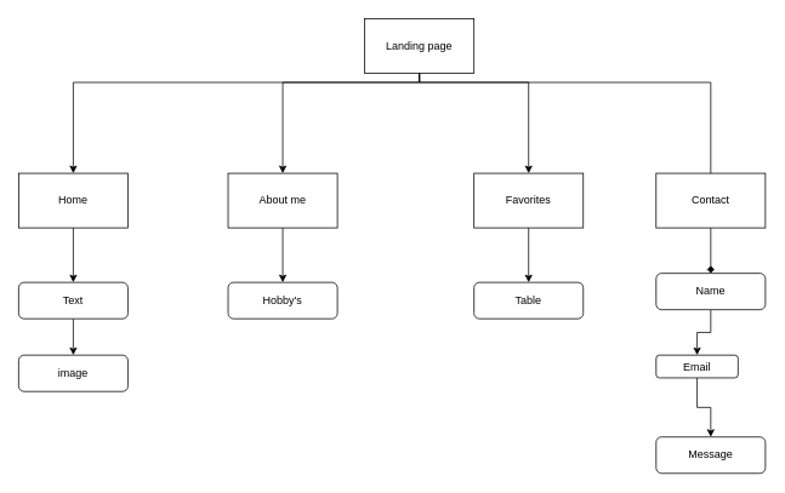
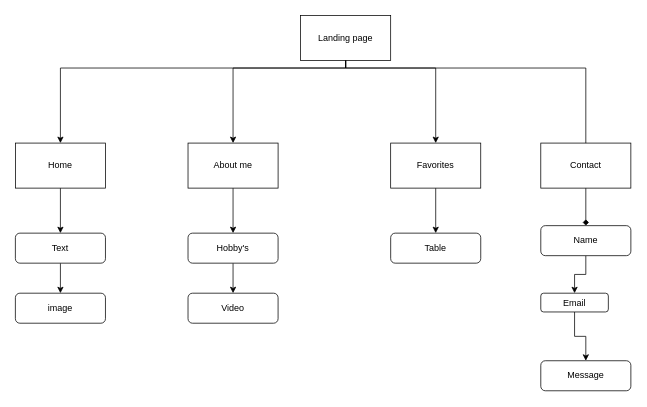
  <mxCell id="0" />
  <mxCell id="1" parent="0" />
  <mxCell id="2" value="Landing page" style="rounded=0;whiteSpace=wrap;html=1;" vertex="1" parent="1"><mxGeometry x="400" y="20" width="120" height="60" as="geometry" /></mxCell>
  <mxCell id="3" value="" style="edgeStyle=orthogonalEdgeStyle;rounded=0;orthogonalLoop=1;jettySize=auto;html=1;entryX=0.5;entryY=0;entryDx=0;entryDy=0;" edge="1" parent="1" source="2" target="5"><mxGeometry relative="1" as="geometry"><mxPoint x="452" y="110" as="sourcePoint" /><mxPoint x="372.84" y="227.2" as="targetPoint" /><Array as="points"><mxPoint x="460" y="90" /><mxPoint x="310" y="90" /></Array></mxGeometry></mxCell>
  <mxCell id="4" value="" style="edgeStyle=orthogonalEdgeStyle;rounded=0;orthogonalLoop=1;jettySize=auto;html=1;" edge="1" parent="1" source="5" target="19"><mxGeometry relative="1" as="geometry" /></mxCell>
  <mxCell id="5" value="About me" style="rounded=0;whiteSpace=wrap;html=1;" vertex="1" parent="1"><mxGeometry x="250" y="190" width="120" height="60" as="geometry" /></mxCell>
  <mxCell id="6" value="" style="edgeStyle=orthogonalEdgeStyle;rounded=0;orthogonalLoop=1;jettySize=auto;html=1;" edge="1" parent="1" source="7" target="21"><mxGeometry relative="1" as="geometry" /></mxCell>
  <mxCell id="7" value="Favorites" style="rounded=0;whiteSpace=wrap;html=1;" vertex="1" parent="1"><mxGeometry x="520" y="190" width="120" height="60" as="geometry" /></mxCell>
  <mxCell id="8" value="" style="edgeStyle=orthogonalEdgeStyle;rounded=0;orthogonalLoop=1;jettySize=auto;html=1;" edge="1" parent="1" source="9" target="17"><mxGeometry relative="1" as="geometry" /></mxCell>
  <mxCell id="9" value="Home" style="rounded=0;whiteSpace=wrap;html=1;" vertex="1" parent="1"><mxGeometry x="20" y="190" width="120" height="60" as="geometry" /></mxCell>
  <mxCell id="10" value="" style="edgeStyle=orthogonalEdgeStyle;rounded=0;orthogonalLoop=1;jettySize=auto;html=1;endArrow=diamond;" edge="1" parent="1" source="11" target="23"><mxGeometry relative="1" as="geometry" /></mxCell>
  <mxCell id="11" value="Contact" style="rounded=0;whiteSpace=wrap;html=1;" vertex="1" parent="1"><mxGeometry x="720" y="190" width="120" height="60" as="geometry" /></mxCell>
  <mxCell id="12" value="" style="edgeStyle=orthogonalEdgeStyle;rounded=0;orthogonalLoop=1;jettySize=auto;html=1;entryX=0.5;entryY=0;entryDx=0;entryDy=0;" edge="1" parent="1" source="2" target="9"><mxGeometry relative="1" as="geometry"><mxPoint x="470" y="90" as="sourcePoint" /><mxPoint x="382.84" y="237.2" as="targetPoint" /><Array as="points"><mxPoint x="460" y="90" /><mxPoint x="80" y="90" /></Array></mxGeometry></mxCell>
  <mxCell id="13" value="" style="edgeStyle=orthogonalEdgeStyle;rounded=0;orthogonalLoop=1;jettySize=auto;html=1;entryX=0.5;entryY=0;entryDx=0;entryDy=0;exitX=0.5;exitY=1;exitDx=0;exitDy=0;" edge="1" parent="1" source="2" target="7"><mxGeometry relative="1" as="geometry"><mxPoint x="478" y="100" as="sourcePoint" /><mxPoint x="598" y="210" as="targetPoint" /><Array as="points"><mxPoint x="460" y="90" /><mxPoint x="580" y="90" /></Array></mxGeometry></mxCell>
  <mxCell id="14" value="" style="edgeStyle=orthogonalEdgeStyle;rounded=0;orthogonalLoop=1;jettySize=auto;html=1;entryX=0.5;entryY=0;entryDx=0;entryDy=0;exitX=0.5;exitY=1;exitDx=0;exitDy=0;endArrow=none;" edge="1" parent="1" source="2" target="11"><mxGeometry relative="1" as="geometry"><mxPoint x="847.16" y="20" as="sourcePoint" /><mxPoint x="760" y="167.2" as="targetPoint" /><Array as="points"><mxPoint x="460" y="90" /><mxPoint x="780" y="90" /></Array></mxGeometry></mxCell>
  <mxCell id="15" value="image" style="rounded=1;whiteSpace=wrap;html=1;" vertex="1" parent="1"><mxGeometry x="20" y="390" width="120" height="40" as="geometry" /></mxCell>
  <mxCell id="16" value="" style="edgeStyle=orthogonalEdgeStyle;rounded=0;orthogonalLoop=1;jettySize=auto;html=1;" edge="1" parent="1" source="17" target="15"><mxGeometry relative="1" as="geometry" /></mxCell>
  <mxCell id="17" value="Text" style="rounded=1;whiteSpace=wrap;html=1;" vertex="1" parent="1"><mxGeometry x="20" y="310" width="120" height="40" as="geometry" /></mxCell>
+ <mxCell id="18" value="" style="edgeStyle=orthogonalEdgeStyle;rounded=0;orthogonalLoop=1;jettySize=auto;html=1;" edge="1" parent="1" source="19" target="20"><mxGeometry relative="1" as="geometry" /></mxCell>
  <mxCell id="19" value="Hobby's" style="rounded=1;whiteSpace=wrap;html=1;" vertex="1" parent="1"><mxGeometry x="250" y="310" width="120" height="40" as="geometry" /></mxCell>
+ <mxCell id="20" value="Video" style="rounded=1;whiteSpace=wrap;html=1;" vertex="1" parent="1"><mxGeometry x="250" y="390" width="120" height="40" as="geometry" /></mxCell>
  <mxCell id="21" value="Table" style="rounded=1;whiteSpace=wrap;html=1;" vertex="1" parent="1"><mxGeometry x="520" y="310" width="120" height="40" as="geometry" /></mxCell>
  <mxCell id="22" value="" style="edgeStyle=orthogonalEdgeStyle;rounded=0;orthogonalLoop=1;jettySize=auto;html=1;" edge="1" parent="1" source="23" target="25"><mxGeometry relative="1" as="geometry" /></mxCell>
  <mxCell id="23" value="Name" style="rounded=1;whiteSpace=wrap;html=1;" vertex="1" parent="1"><mxGeometry x="720" y="300" width="120" height="40" as="geometry" /></mxCell>
  <mxCell id="24" value="" style="edgeStyle=orthogonalEdgeStyle;rounded=0;orthogonalLoop=1;jettySize=auto;html=1;" edge="1" parent="1" source="25" target="26"><mxGeometry relative="1" as="geometry" /></mxCell>
  <mxCell id="25" value="Email" style="rounded=1;whiteSpace=wrap;html=1;" vertex="1" parent="1"><mxGeometry x="720" y="390" width="90" height="25" as="geometry" /></mxCell>
  <mxCell id="26" value="Message" style="rounded=1;whiteSpace=wrap;html=1;" vertex="1" parent="1"><mxGeometry x="720" y="480" width="120" height="40" as="geometry" /></mxCell>
